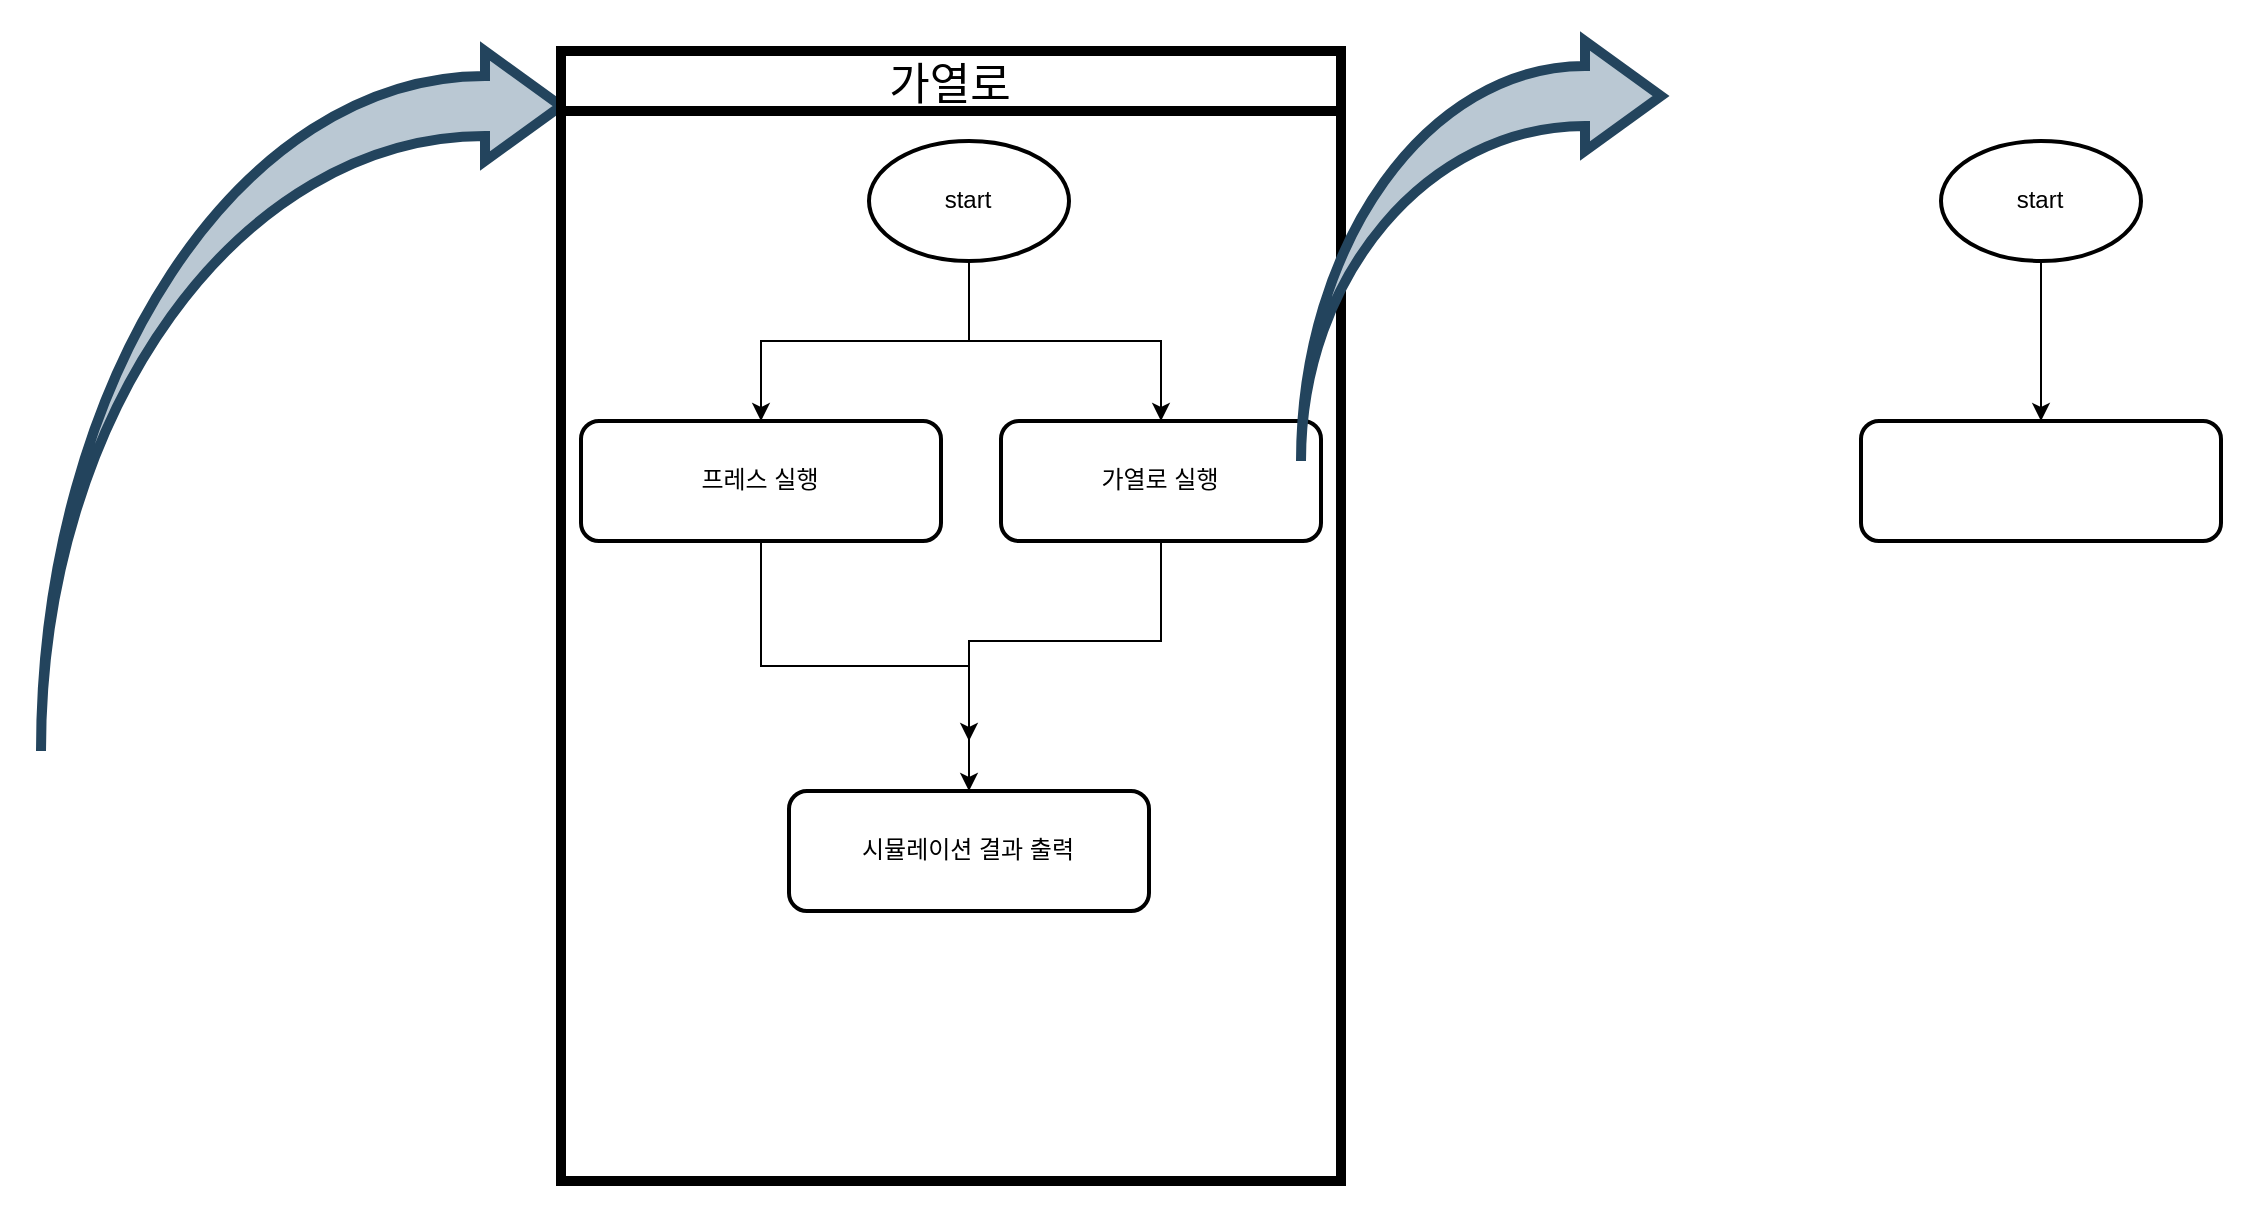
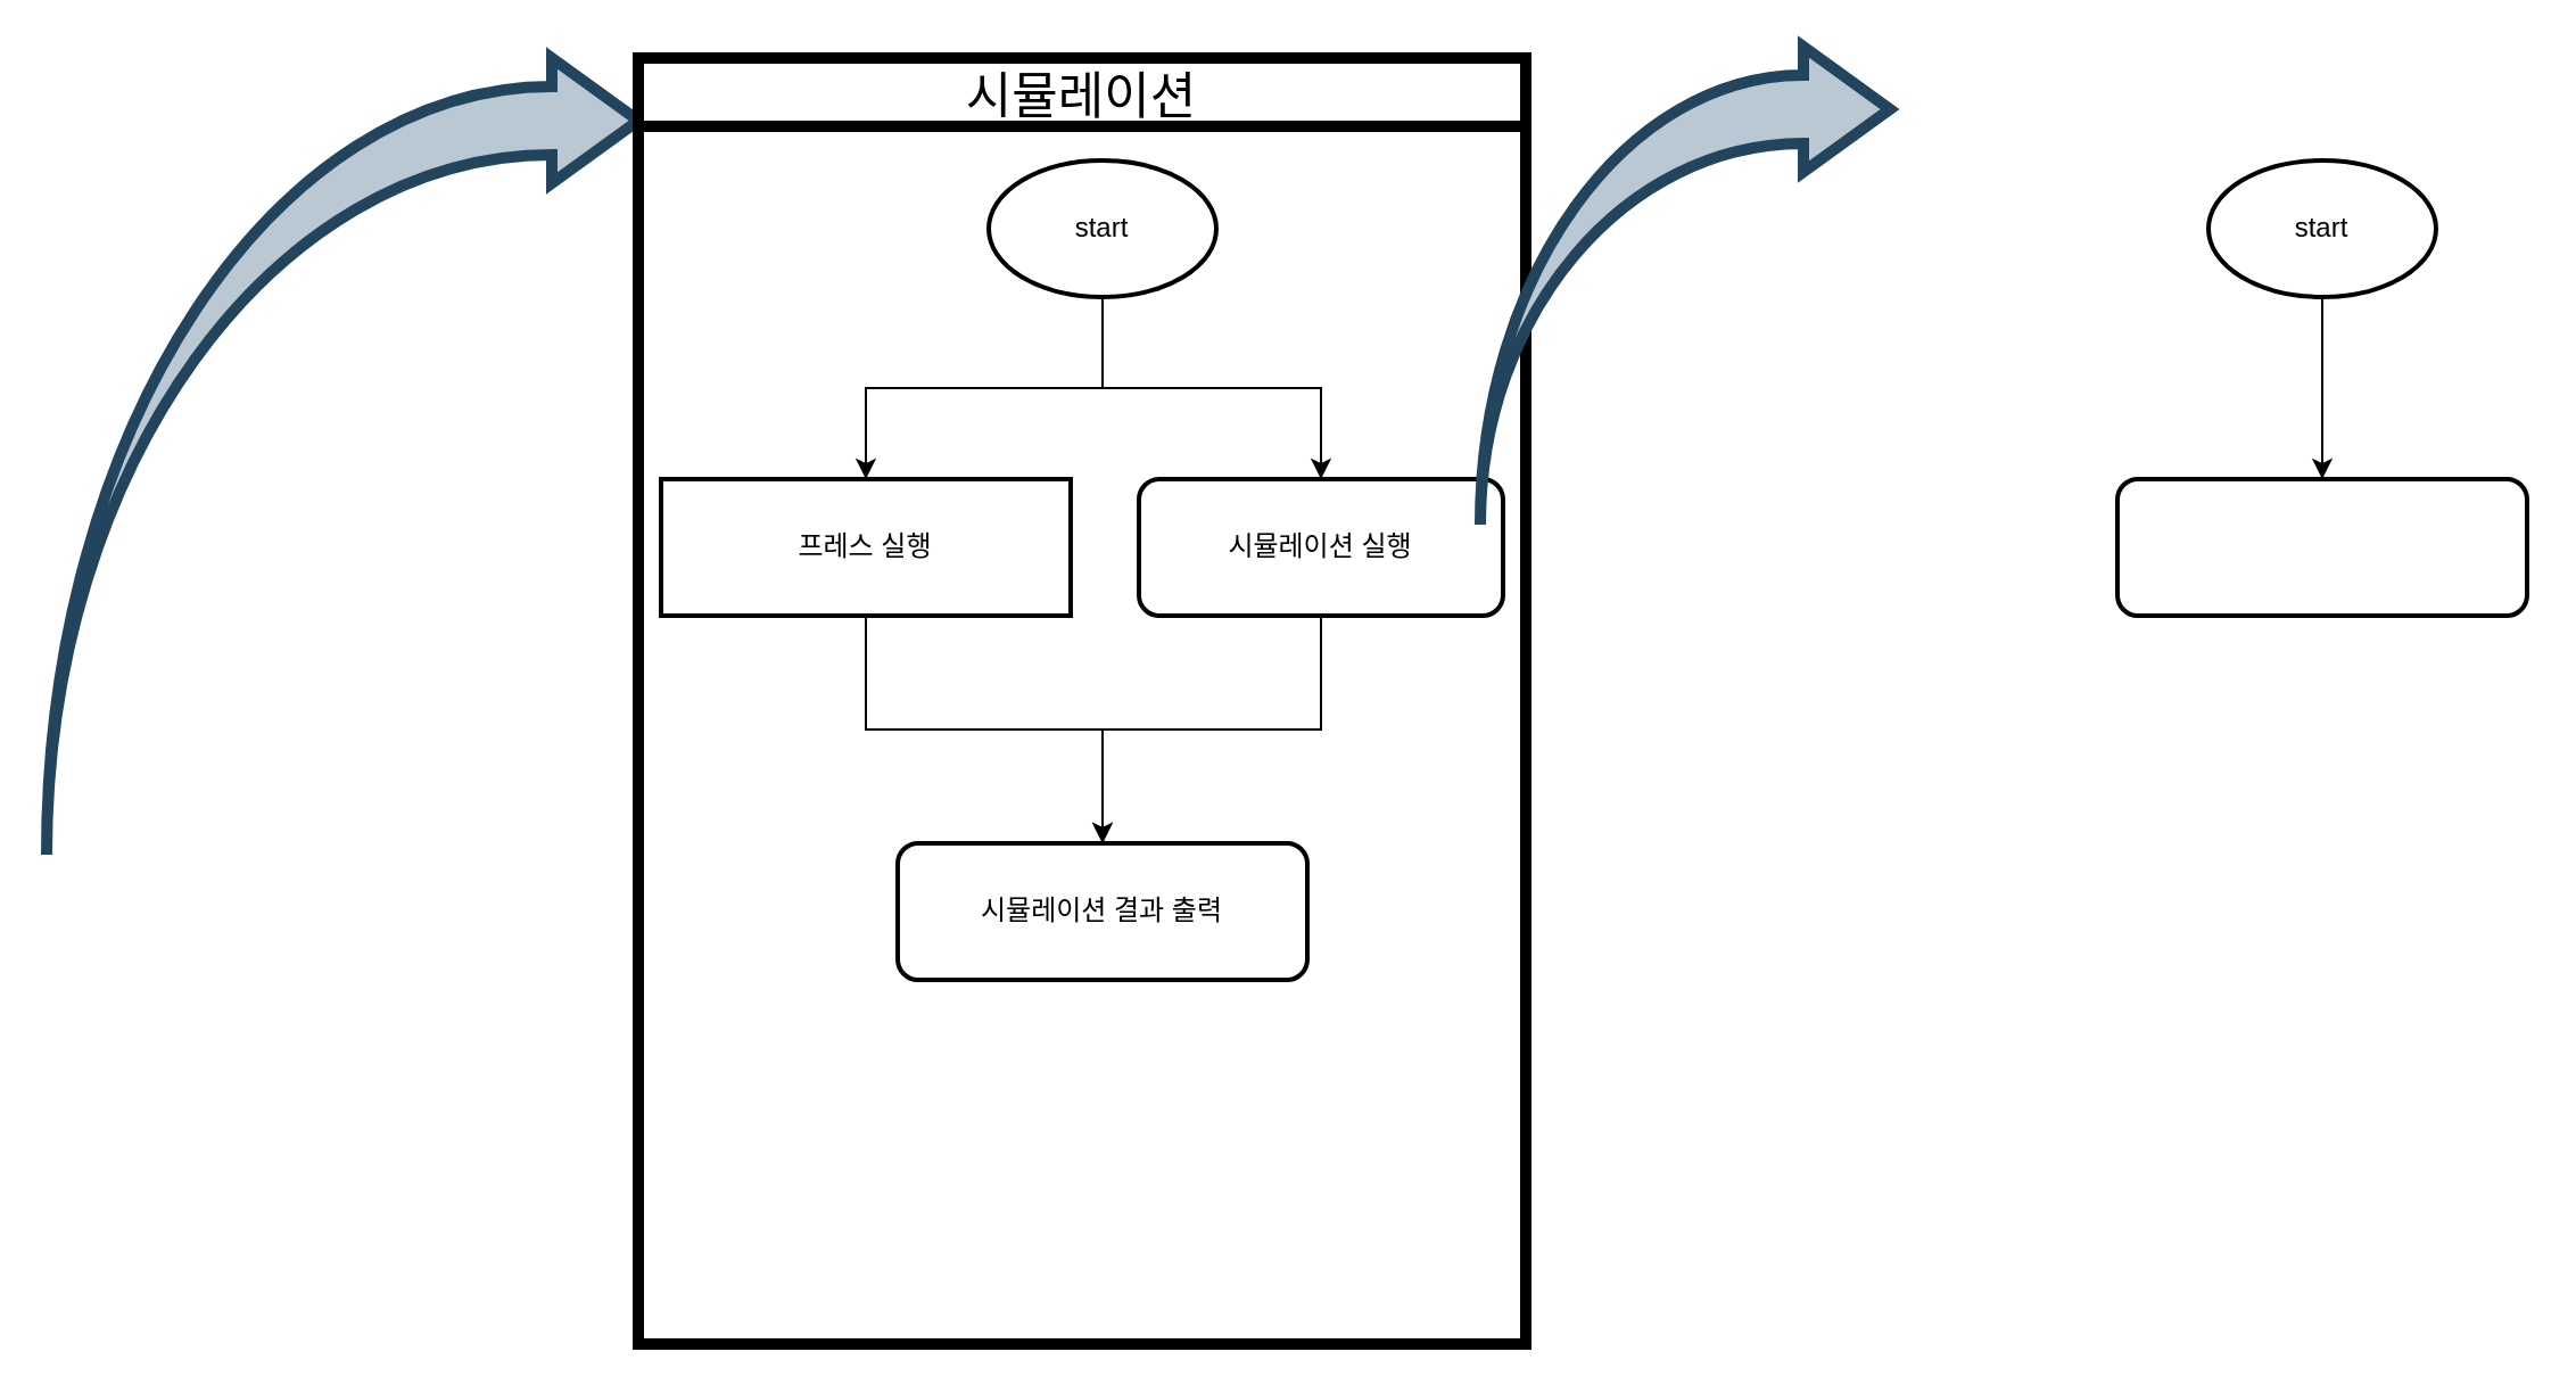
  <mxCell id="0" />
  <mxCell id="1" parent="0" />
  <mxCell id="2" value="" style="html=1;shadow=0;dashed=0;align=center;verticalAlign=middle;shape=mxgraph.arrows2.jumpInArrow;dy=15;dx=38;arrowHead=55;rounded=1;strokeWidth=5;fillColor=#bac8d3;strokeColor=#23445d;" vertex="1" parent="1"><mxGeometry x="20" y="25" width="260" height="350" as="geometry" /></mxCell>
  <mxCell id="3" value="" style="group" vertex="1" connectable="0" parent="1"><mxGeometry x="280" y="25" width="390" height="565" as="geometry" /></mxCell>
  <mxCell id="4" value="" style="group" vertex="1" connectable="0" parent="3"><mxGeometry x="10" y="45" width="370" height="500" as="geometry" /></mxCell>
  <mxCell id="5" value="start" style="strokeWidth=2;html=1;shape=mxgraph.flowchart.start_1;whiteSpace=wrap;rounded=0;shadow=0;glass=0;sketch=0;fillColor=none;" vertex="1" parent="4"><mxGeometry x="144" width="100" height="60" as="geometry" /></mxCell>
- <mxCell id="6" value="프레스 실행" style="whiteSpace=wrap;html=1;rounded=1;shadow=0;strokeWidth=2;fillColor=none;glass=0;sketch=0;" vertex="1" parent="4"><mxGeometry y="140" width="180" height="60" as="geometry" /></mxCell>
+ <mxCell id="6" value="프레스 실행" style="whiteSpace=wrap;html=1;shadow=0;strokeWidth=2;fillColor=none;glass=0;sketch=0;rounded=0;" vertex="1" parent="4"><mxGeometry y="140" width="180" height="60" as="geometry" /></mxCell>
  <mxCell id="7" value="" style="edgeStyle=orthogonalEdgeStyle;rounded=0;orthogonalLoop=1;jettySize=auto;html=1;" edge="1" parent="4" source="5" target="6"><mxGeometry relative="1" as="geometry" /></mxCell>
  <mxCell id="8" value="" style="edgeStyle=orthogonalEdgeStyle;rounded=0;orthogonalLoop=1;jettySize=auto;html=1;" edge="1" parent="4" source="9"><mxGeometry relative="1" as="geometry"><mxPoint x="194" y="300" as="targetPoint" /><Array as="points"><mxPoint x="290" y="250" /><mxPoint x="194" y="250" /></Array></mxGeometry></mxCell>
- <mxCell id="9" value="가열로 실행" style="whiteSpace=wrap;html=1;rounded=1;shadow=0;strokeWidth=2;fillColor=none;glass=0;sketch=0;" vertex="1" parent="4"><mxGeometry x="210" y="140" width="160" height="60" as="geometry" /></mxCell>
+ <mxCell id="9" value="시뮬레이션 실행" style="whiteSpace=wrap;html=1;rounded=1;shadow=0;strokeWidth=2;fillColor=none;glass=0;sketch=0;" vertex="1" parent="4"><mxGeometry x="210" y="140" width="160" height="60" as="geometry" /></mxCell>
  <mxCell id="10" value="" style="edgeStyle=orthogonalEdgeStyle;rounded=0;orthogonalLoop=1;jettySize=auto;html=1;" edge="1" parent="4" source="5" target="9"><mxGeometry relative="1" as="geometry" /></mxCell>
- <mxCell id="11" value="시뮬레이션 결과 출력" style="whiteSpace=wrap;html=1;rounded=1;shadow=0;strokeWidth=2;fillColor=none;glass=0;sketch=0;" vertex="1" parent="4"><mxGeometry x="104" y="325" width="180" height="60" as="geometry" /></mxCell>
+ <mxCell id="11" value="시뮬레이션 결과 출력" style="whiteSpace=wrap;html=1;rounded=1;shadow=0;strokeWidth=2;fillColor=none;glass=0;sketch=0;" vertex="1" parent="4"><mxGeometry x="104" y="300" width="180" height="60" as="geometry" /></mxCell>
  <mxCell id="12" value="" style="edgeStyle=orthogonalEdgeStyle;rounded=0;orthogonalLoop=1;jettySize=auto;html=1;" edge="1" parent="4" source="6" target="11"><mxGeometry relative="1" as="geometry" /></mxCell>
- <mxCell id="13" value="가열로" style="swimlane;fontStyle=0;childLayout=stackLayout;horizontal=1;startSize=30;horizontalStack=0;resizeParent=1;resizeParentMax=0;resizeLast=0;collapsible=1;marginBottom=0;align=center;fontSize=22;rounded=0;strokeWidth=5;swimlaneLine=1;" vertex="1" parent="3"><mxGeometry width="390" height="565" as="geometry" /></mxCell>
+ <mxCell id="13" value="시뮬레이션" style="swimlane;fontStyle=0;childLayout=stackLayout;horizontal=1;startSize=30;horizontalStack=0;resizeParent=1;resizeParentMax=0;resizeLast=0;collapsible=1;marginBottom=0;align=center;fontSize=22;rounded=0;strokeWidth=5;swimlaneLine=1;" vertex="1" parent="3"><mxGeometry width="390" height="565" as="geometry" /></mxCell>
  <mxCell id="14" value="" style="html=1;shadow=0;dashed=0;align=center;verticalAlign=middle;shape=mxgraph.arrows2.jumpInArrow;dy=15;dx=38;arrowHead=55;rounded=1;strokeWidth=5;fillColor=#bac8d3;strokeColor=#23445d;" vertex="1" parent="1"><mxGeometry x="650" y="20" width="180" height="210" as="geometry" /></mxCell>
  <mxCell id="15" value="" style="edgeStyle=orthogonalEdgeStyle;rounded=0;orthogonalLoop=1;jettySize=auto;html=1;" edge="1" parent="1" source="16" target="17"><mxGeometry relative="1" as="geometry" /></mxCell>
  <mxCell id="16" value="start" style="strokeWidth=2;html=1;shape=mxgraph.flowchart.start_1;whiteSpace=wrap;rounded=0;shadow=0;glass=0;sketch=0;fillColor=none;" vertex="1" parent="1"><mxGeometry x="970" y="70" width="100" height="60" as="geometry" /></mxCell>
  <mxCell id="17" value="" style="whiteSpace=wrap;html=1;rounded=1;shadow=0;strokeWidth=2;fillColor=none;glass=0;sketch=0;" vertex="1" parent="1"><mxGeometry x="930" y="210" width="180" height="60" as="geometry" /></mxCell>
